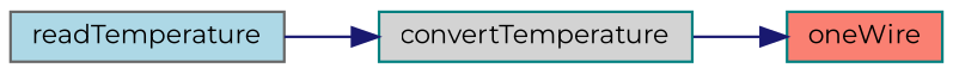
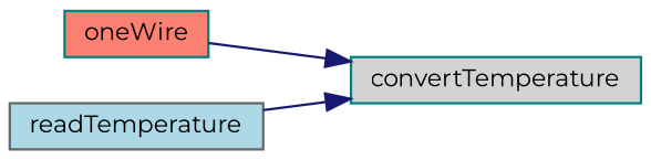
  digraph {
    fontname=Montserrat
    rankdir=RL
    node [color=teal fontname=Montserrat fontsize=10 shape=record style=filled]
    edge [color=midnightblue dir=back fontname=Montserrat fontsize=10 labelfontname=Helvetica labelfontsize=10 style=solid]
    n1 [fillcolor=salmon fontcolor=black height=0.2 label=oneWire width=0.4]
    n2 [fillcolor=lightgrey height=0.2 label=convertTemperature width=0.4]
    n3 [color=gray40 fillcolor=lightblue height=0.2 label=readTemperature width=0.4]
-   n1 -> n2
+   n2 -> n1
    n2 -> n3
  }
